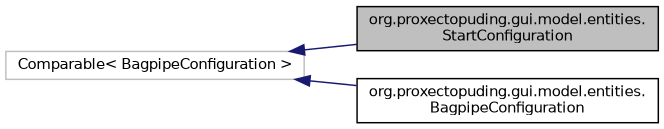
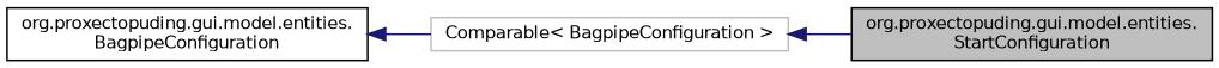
  digraph {
    rankdir=LR
    node [color=black fillcolor=white fontname=Helvetica fontsize=10 shape=record style=filled]
    edge [color=midnightblue dir=back fontname=Helvetica fontsize=10 labelfontname=Helvetica labelfontsize=10 style=solid]
    n1 [fillcolor=grey75 fontcolor=black height=0.2 label="org.proxectopuding.gui.model.entities.\lStartConfiguration" width=0.4]
    n2 [height=0.2 label="org.proxectopuding.gui.model.entities.\lBagpipeConfiguration" width=0.4]
    n3 [color=grey75 height=0.2 label="Comparable\< BagpipeConfiguration \>" width=0.4]
    n3 -> n1
-   n3 -> n2
+   n2 -> n3
  }
